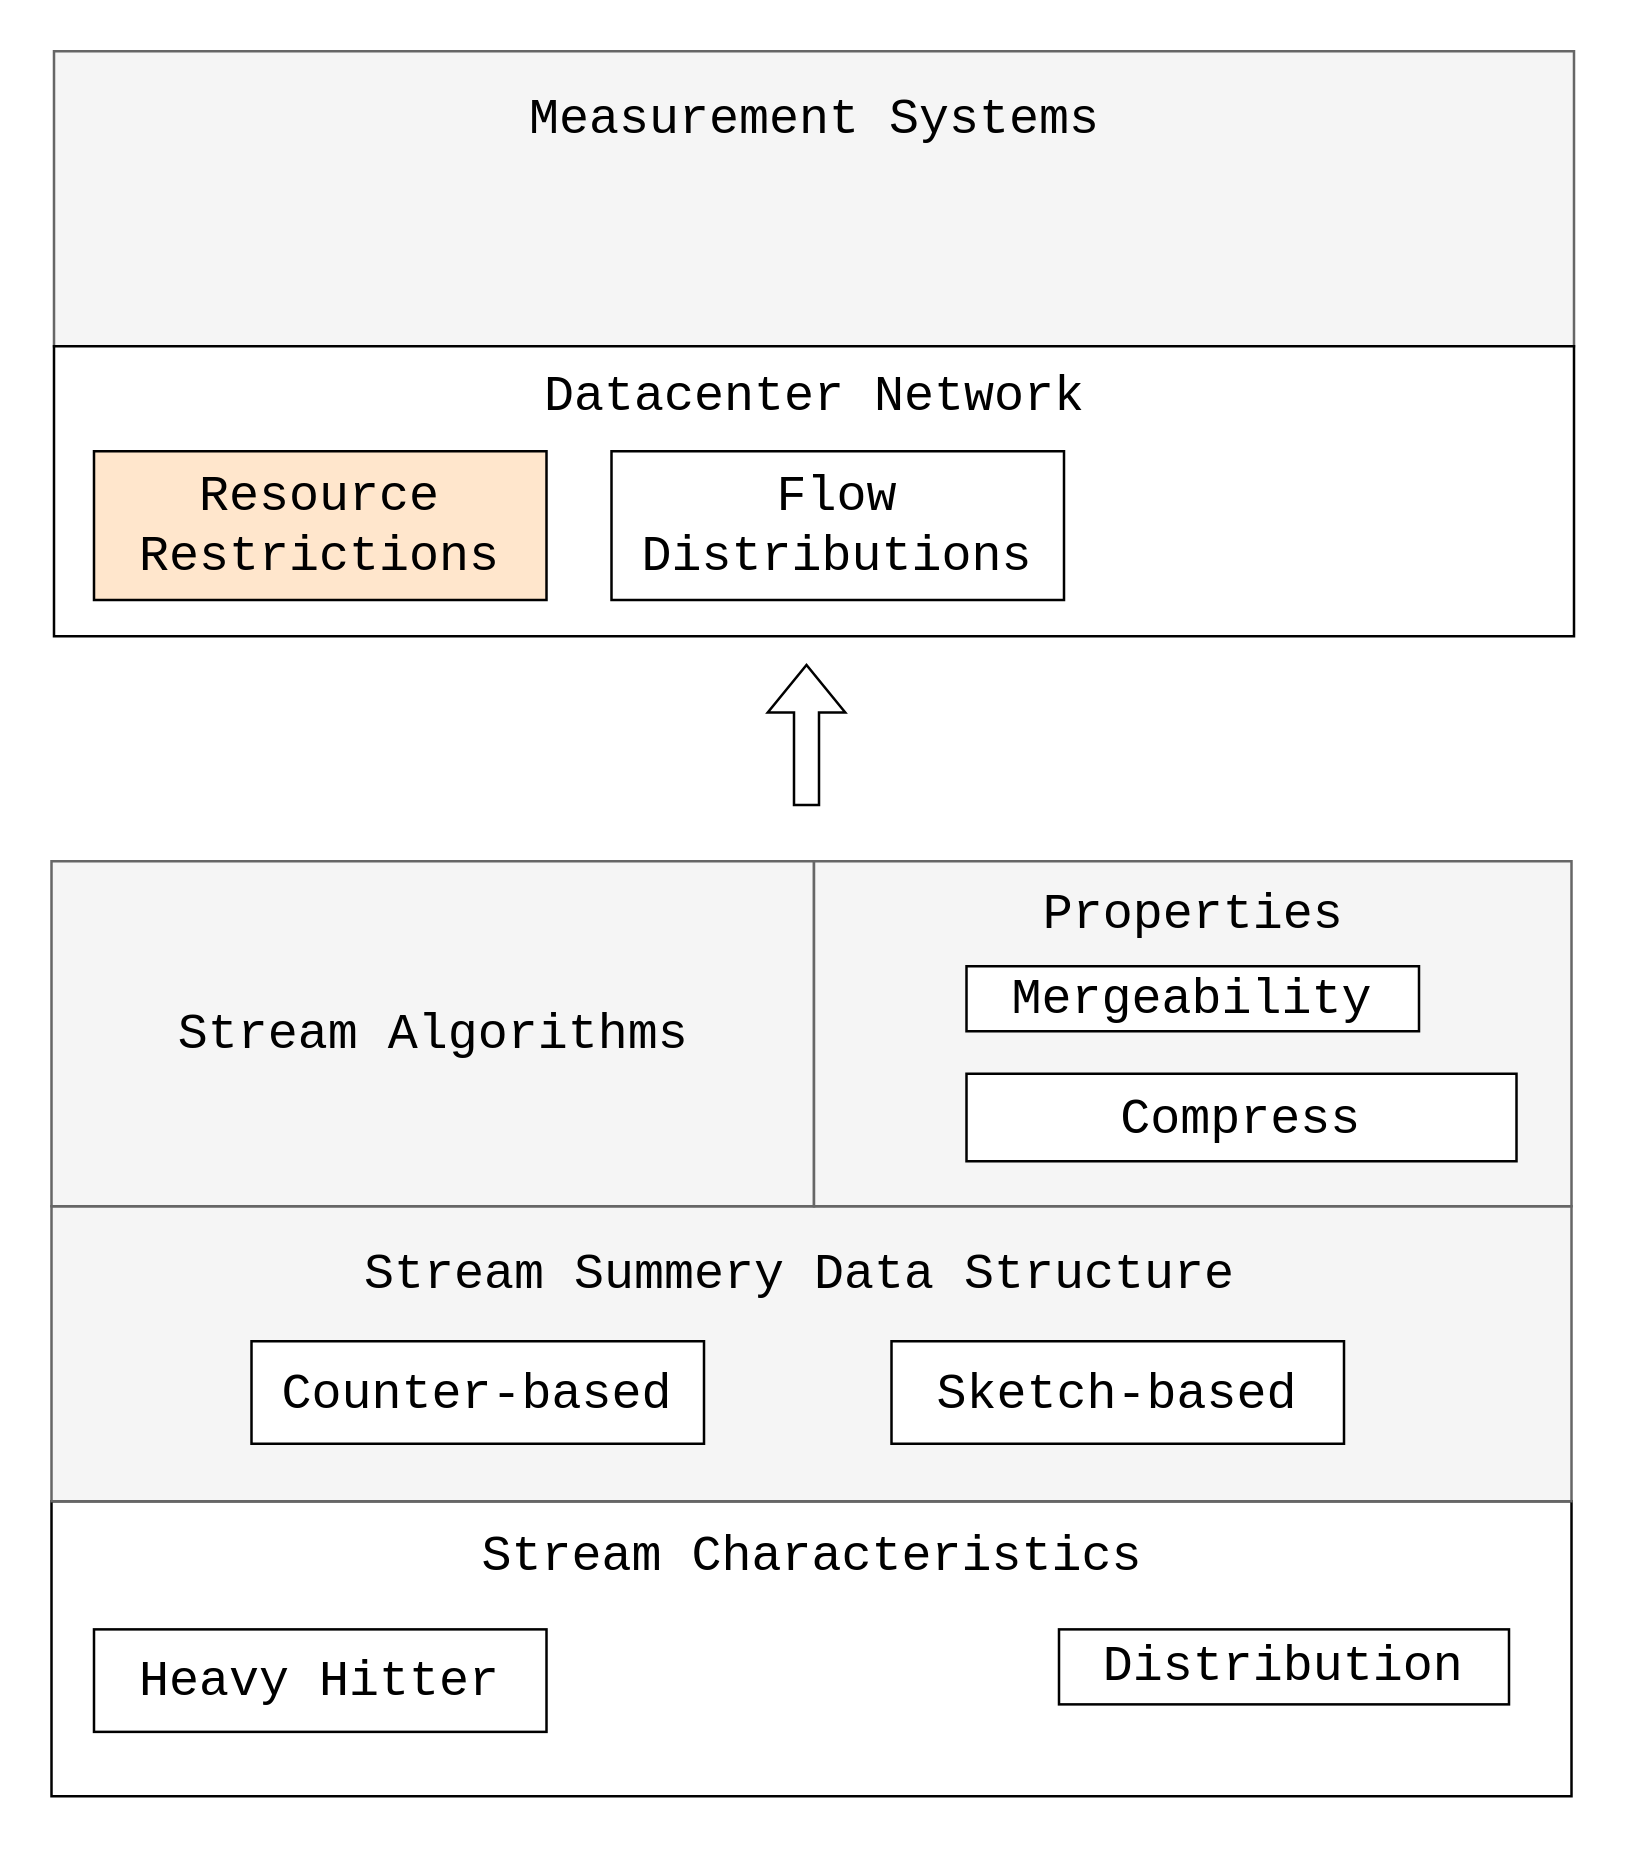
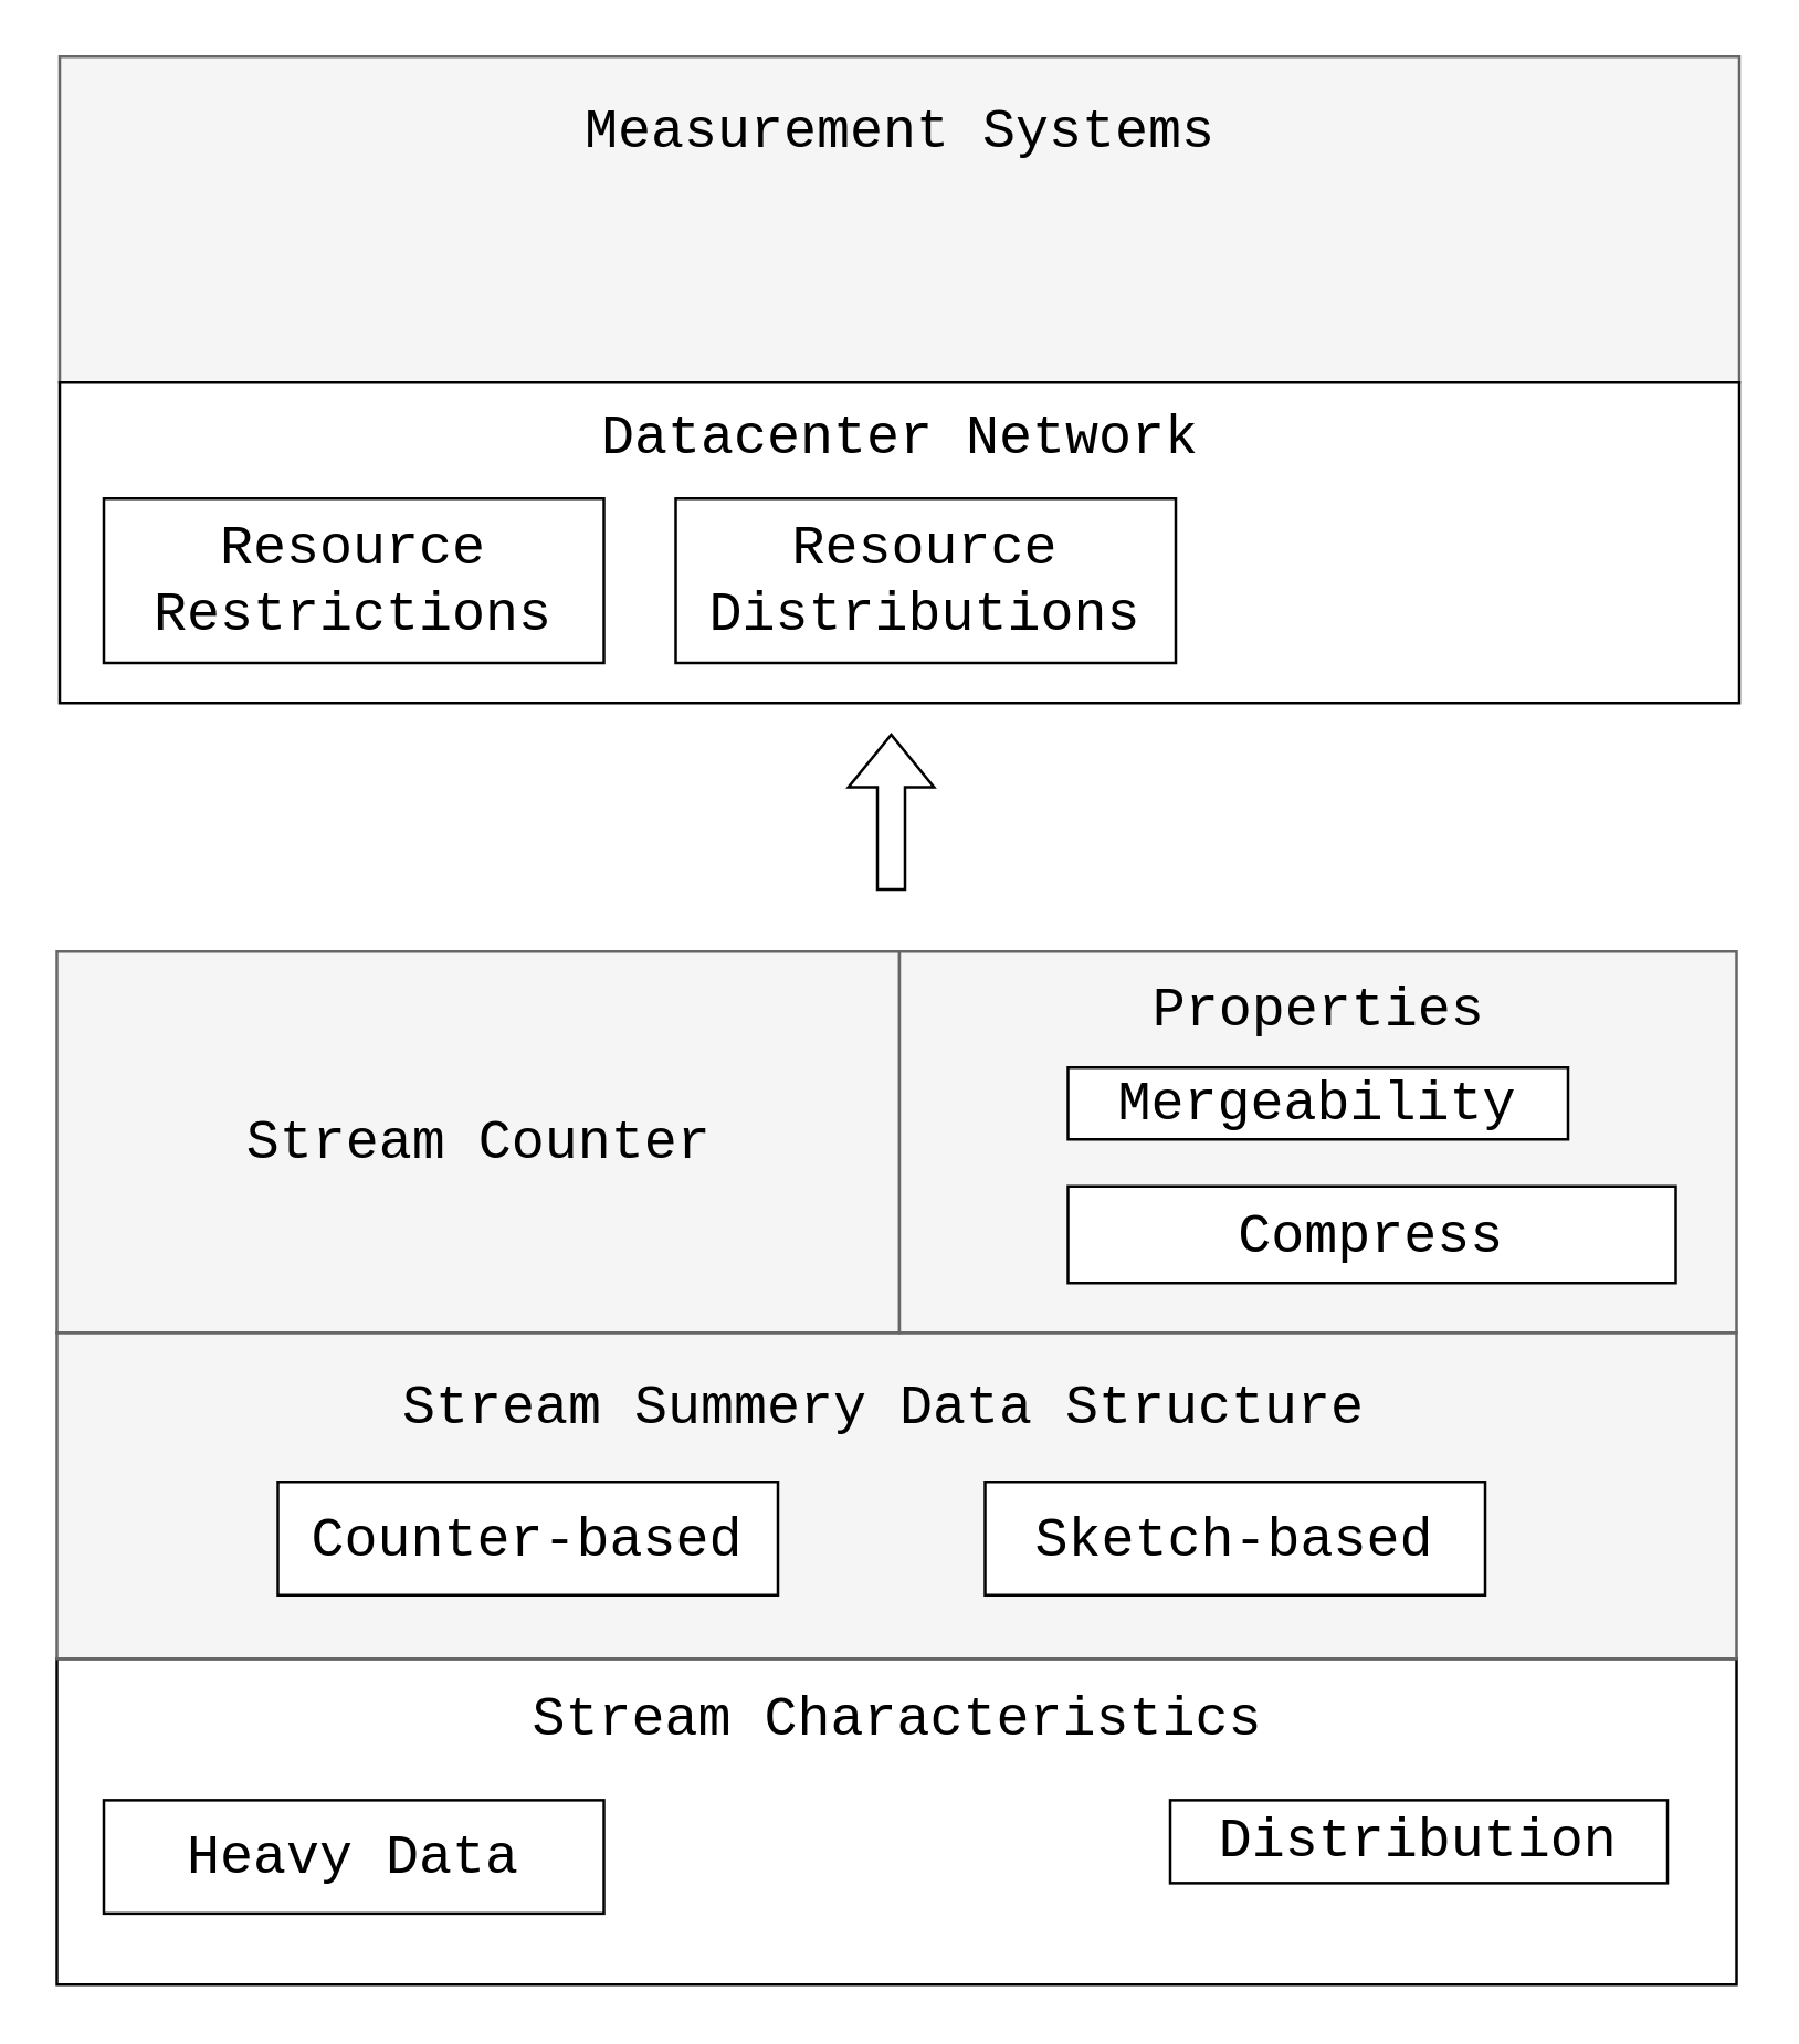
  <mxCell id="0" />
  <mxCell id="1" parent="0" />
  <mxCell id="2" value="" style="rounded=0;whiteSpace=wrap;html=1;fontSize=20;fontFamily=Courier New;fillColor=#f5f5f5;fontColor=#333333;strokeColor=#666666;" vertex="1" parent="1"><mxGeometry x="21" y="20" width="608" height="118" as="geometry" /></mxCell>
  <mxCell id="3" value="" style="rounded=0;whiteSpace=wrap;html=1;fontSize=20;fontFamily=Courier New;" parent="1" vertex="1"><mxGeometry x="20" y="600" width="608" height="118" as="geometry" /></mxCell>
  <mxCell id="4" value="Distribution" style="rounded=0;whiteSpace=wrap;html=1;fontSize=20;fontFamily=Courier New;" parent="1" vertex="1"><mxGeometry x="423" y="651.25" width="180" height="30" as="geometry" /></mxCell>
- <mxCell id="5" value="Heavy Hitter" style="rounded=0;whiteSpace=wrap;html=1;fontSize=20;fontFamily=Courier New;" parent="1" vertex="1"><mxGeometry x="37" y="651.25" width="181" height="41" as="geometry" /></mxCell>
+ <mxCell id="5" value="Heavy Data" style="rounded=0;whiteSpace=wrap;html=1;fontSize=20;fontFamily=Courier New;" parent="1" vertex="1"><mxGeometry x="37" y="651.25" width="181" height="41" as="geometry" /></mxCell>
  <mxCell id="6" value="&lt;span&gt;Stream Characteristics&lt;/span&gt;" style="rounded=0;whiteSpace=wrap;html=1;fontFamily=Courier New;fontSize=20;fontColor=default;strokeColor=none;fillColor=none;" parent="1" vertex="1"><mxGeometry x="182.75" y="613" width="282.5" height="17" as="geometry" /></mxCell>
  <mxCell id="7" value="" style="rounded=0;whiteSpace=wrap;html=1;fontSize=20;fontFamily=Courier New;fillColor=#f5f5f5;fontColor=#333333;strokeColor=#666666;" parent="1" vertex="1"><mxGeometry x="20" y="482" width="608" height="118" as="geometry" /></mxCell>
  <mxCell id="8" value="" style="rounded=0;whiteSpace=wrap;html=1;fontSize=20;fontFamily=Courier New;" parent="1" vertex="1"><mxGeometry x="21" y="138" width="608" height="116" as="geometry" /></mxCell>
  <mxCell id="9" value="&lt;span&gt;Datacenter Network&lt;/span&gt;" style="rounded=0;whiteSpace=wrap;html=1;fontFamily=Courier New;fontSize=20;fontColor=default;strokeColor=none;fillColor=none;" parent="1" vertex="1"><mxGeometry x="183.75" y="149" width="282.5" height="17" as="geometry" /></mxCell>
- <mxCell id="10" value="Resource Restrictions" style="rounded=0;whiteSpace=wrap;html=1;fontSize=20;fontFamily=Courier New;fillColor=#ffe6cc;" parent="1" vertex="1"><mxGeometry x="37" y="180" width="181" height="59.5" as="geometry" /></mxCell>
- <mxCell id="11" value="Flow Distributions" style="rounded=0;whiteSpace=wrap;html=1;fontSize=20;fontFamily=Courier New;" parent="1" vertex="1"><mxGeometry x="244" y="180" width="181" height="59.5" as="geometry" /></mxCell>
+ <mxCell id="10" value="Resource Restrictions" style="rounded=0;whiteSpace=wrap;html=1;fontSize=20;fontFamily=Courier New;" parent="1" vertex="1"><mxGeometry x="37" y="180" width="181" height="59.5" as="geometry" /></mxCell>
+ <mxCell id="11" value="Resource Distributions" style="rounded=0;whiteSpace=wrap;html=1;fontSize=20;fontFamily=Courier New;" parent="1" vertex="1"><mxGeometry x="244" y="180" width="181" height="59.5" as="geometry" /></mxCell>
  <mxCell id="12" value="Counter-based" style="rounded=0;whiteSpace=wrap;html=1;fontSize=20;fontFamily=Courier New;" vertex="1" parent="1"><mxGeometry x="100" y="536" width="181" height="41" as="geometry" /></mxCell>
  <mxCell id="13" value="Stream Summery Data Structure" style="rounded=0;whiteSpace=wrap;html=1;fontFamily=Courier New;fontSize=20;fontColor=default;strokeColor=none;fillColor=none;" vertex="1" parent="1"><mxGeometry x="130.38" y="500" width="379.25" height="17" as="geometry" /></mxCell>
  <mxCell id="14" value="Sketch-based" style="rounded=0;whiteSpace=wrap;html=1;fontSize=20;fontFamily=Courier New;" vertex="1" parent="1"><mxGeometry x="356" y="536" width="181" height="41" as="geometry" /></mxCell>
  <mxCell id="15" value="&lt;span&gt;Measurement Systems&lt;/span&gt;" style="rounded=0;whiteSpace=wrap;html=1;fontFamily=Courier New;fontSize=20;fontColor=default;strokeColor=none;fillColor=none;" vertex="1" parent="1"><mxGeometry x="183.75" y="38" width="282.5" height="17" as="geometry" /></mxCell>
  <mxCell id="16" value="" style="rounded=0;whiteSpace=wrap;html=1;fontSize=20;fontFamily=Courier New;fillColor=#f5f5f5;fontColor=#333333;strokeColor=#666666;" vertex="1" parent="1"><mxGeometry x="20" y="344" width="305" height="138" as="geometry" /></mxCell>
- <mxCell id="17" value="Stream Algorithms" style="rounded=0;whiteSpace=wrap;html=1;fontFamily=Courier New;fontSize=20;fontColor=default;strokeColor=none;fillColor=none;" vertex="1" parent="1"><mxGeometry x="63.5" y="404.5" width="218" height="17" as="geometry" /></mxCell>
+ <mxCell id="17" value="Stream Counter" style="rounded=0;whiteSpace=wrap;html=1;fontFamily=Courier New;fontSize=20;fontColor=default;strokeColor=none;fillColor=none;" vertex="1" parent="1"><mxGeometry x="63.5" y="404.5" width="218" height="17" as="geometry" /></mxCell>
  <mxCell id="18" value="" style="rounded=0;whiteSpace=wrap;html=1;fontSize=20;fontFamily=Courier New;fillColor=#f5f5f5;fontColor=#333333;strokeColor=#666666;" vertex="1" parent="1"><mxGeometry x="325" y="344" width="303" height="138" as="geometry" /></mxCell>
  <mxCell id="19" value="Properties" style="rounded=0;whiteSpace=wrap;html=1;fontFamily=Courier New;fontSize=20;fontColor=default;strokeColor=none;fillColor=none;" vertex="1" parent="1"><mxGeometry x="367.5" y="356" width="218" height="17" as="geometry" /></mxCell>
  <mxCell id="20" value="Mergeability" style="rounded=0;whiteSpace=wrap;html=1;fontSize=20;fontFamily=Courier New;" vertex="1" parent="1"><mxGeometry x="386" y="386" width="181" height="26" as="geometry" /></mxCell>
  <mxCell id="21" value="Compress" style="rounded=0;whiteSpace=wrap;html=1;fontSize=20;fontFamily=Courier New;" vertex="1" parent="1"><mxGeometry x="386" y="429" width="220" height="35" as="geometry" /></mxCell>
  <mxCell id="22" value="" style="shape=flexArrow;endArrow=classic;html=1;rounded=0;" edge="1" parent="1"><mxGeometry width="50" height="50" relative="1" as="geometry"><mxPoint x="322" y="322" as="sourcePoint" /><mxPoint x="322" y="265" as="targetPoint" /></mxGeometry></mxCell>
